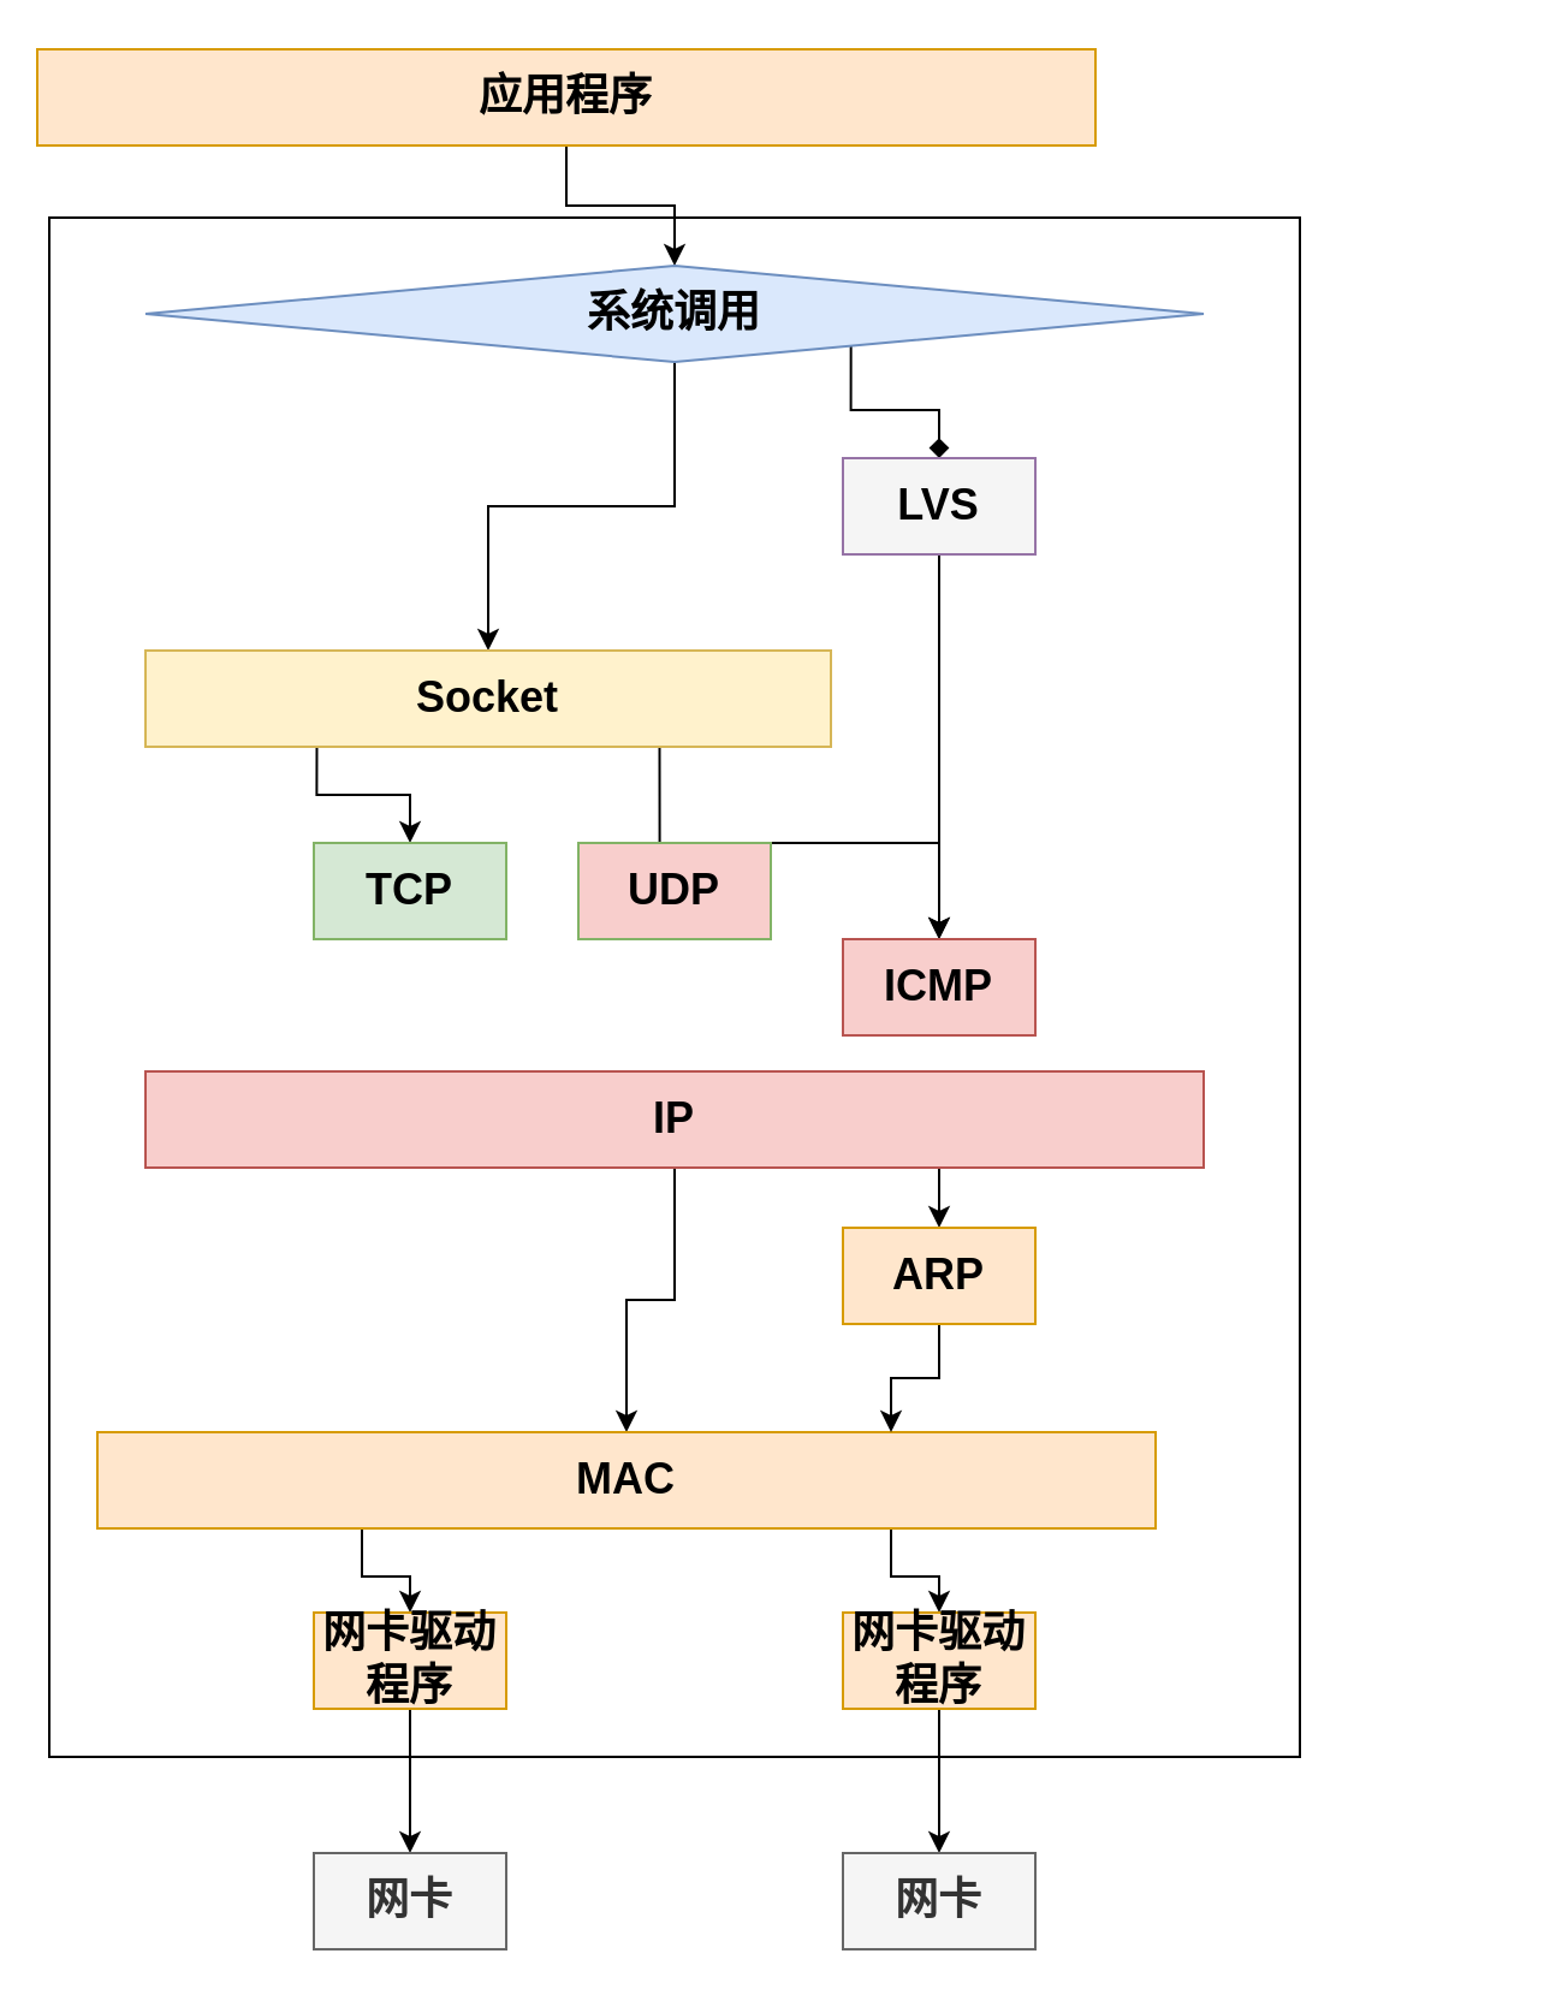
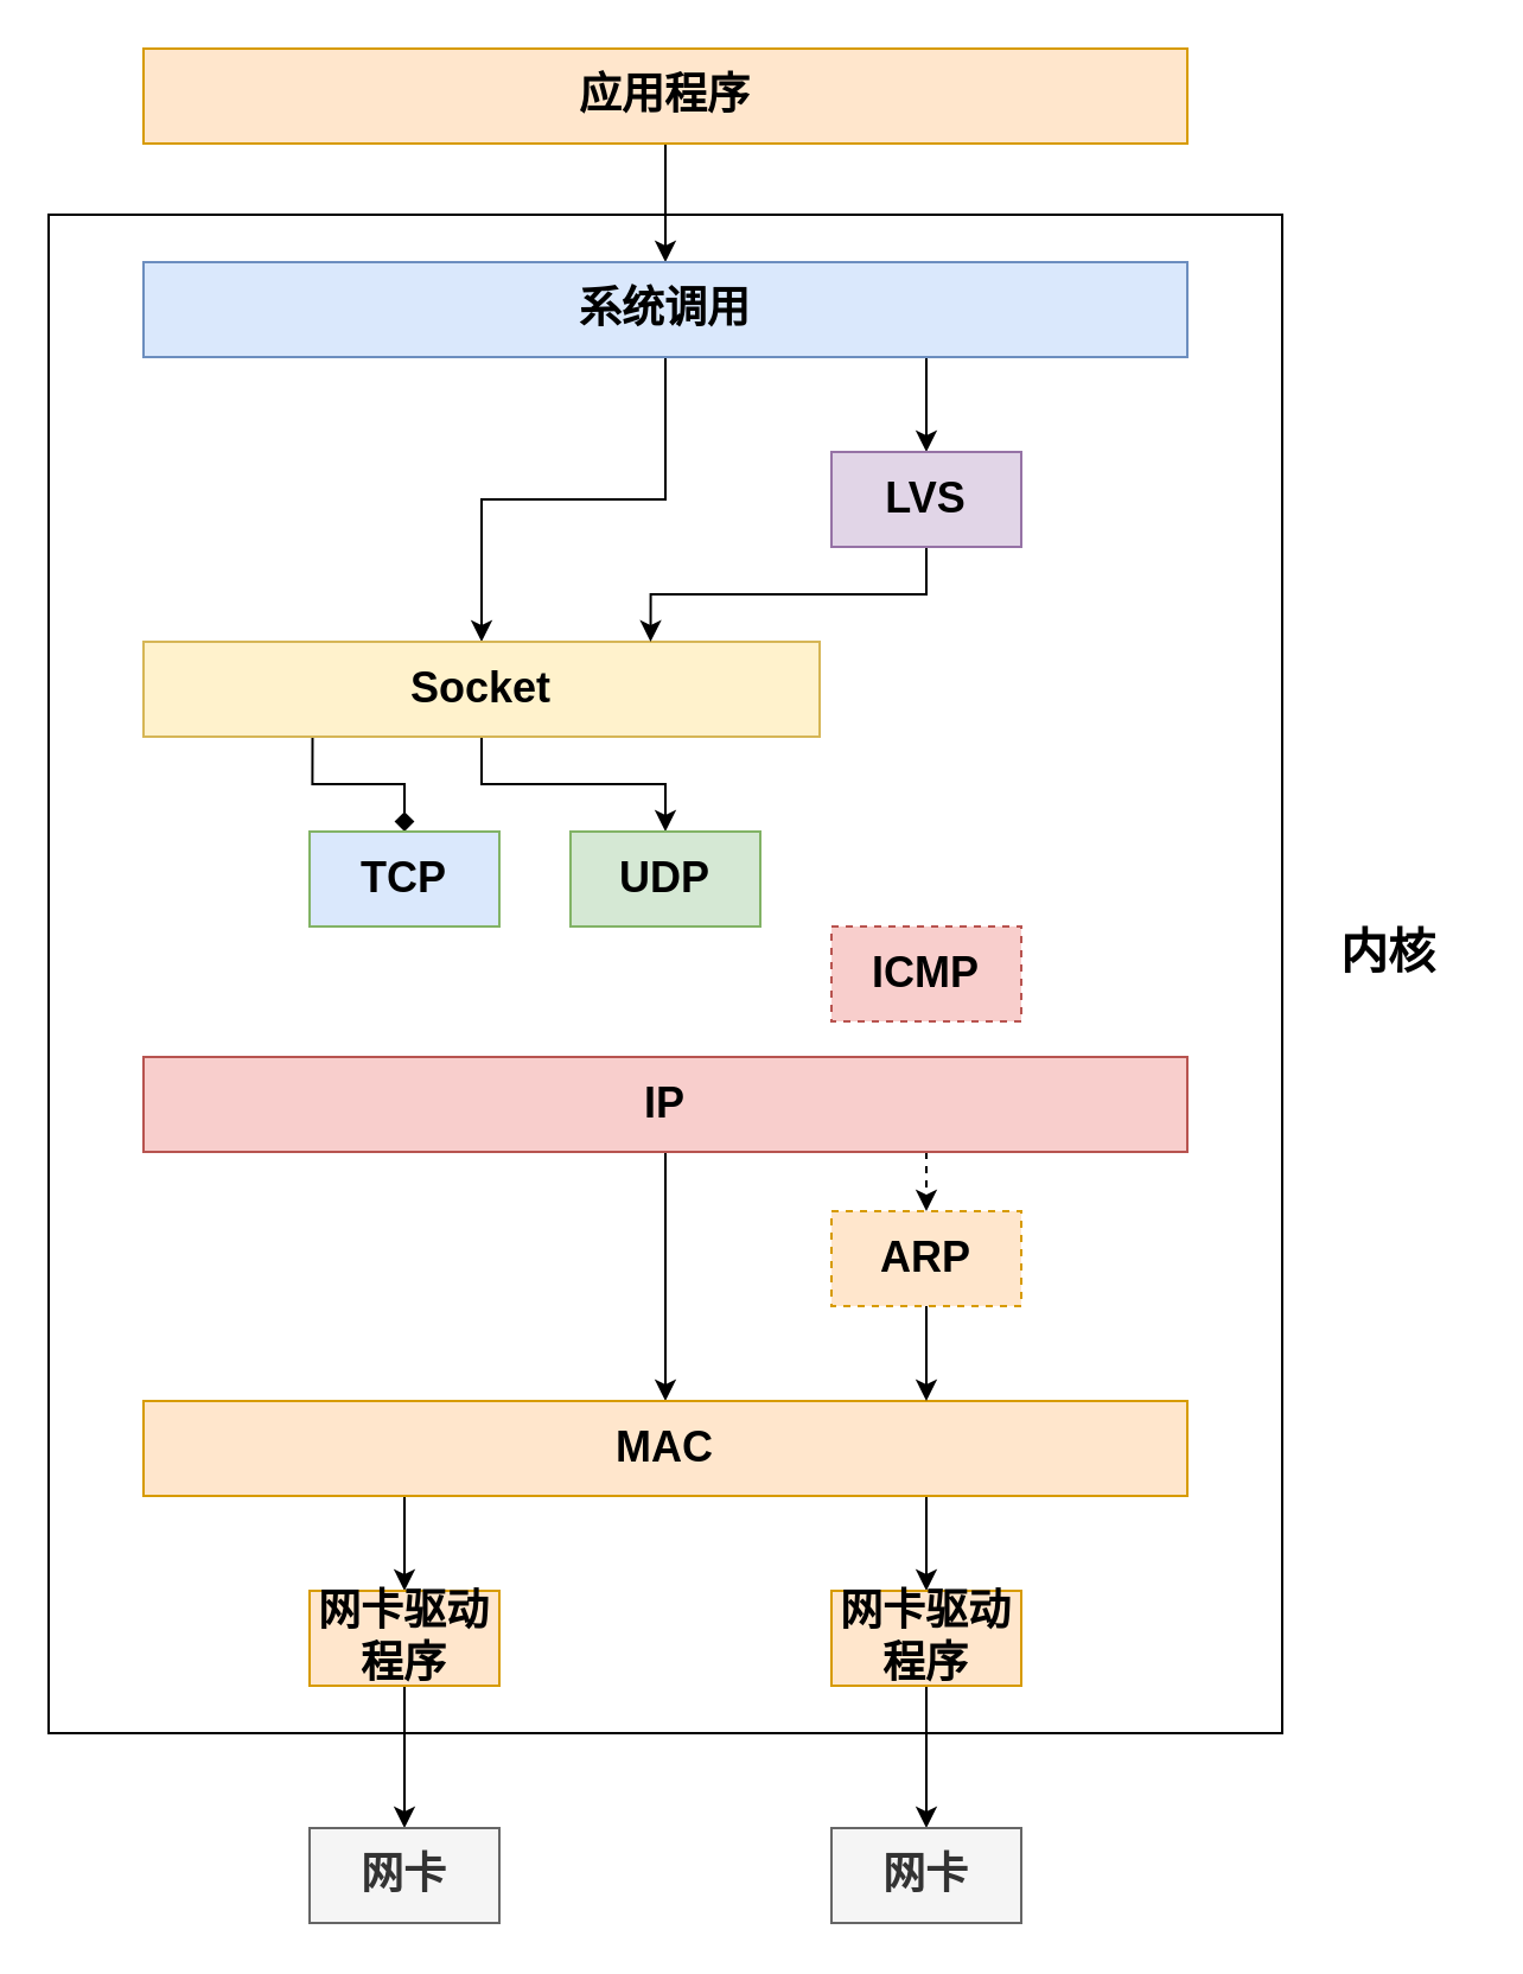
  <mxCell id="0" />
  <mxCell id="1" parent="0" />
  <mxCell id="2" value="" style="rounded=0;whiteSpace=wrap;html=1;" parent="1" vertex="1"><mxGeometry x="20" y="90" width="520" height="640" as="geometry" /></mxCell>
  <mxCell id="3" style="edgeStyle=orthogonalEdgeStyle;rounded=0;orthogonalLoop=1;jettySize=auto;html=1;exitX=0.5;exitY=1;exitDx=0;exitDy=0;entryX=0.5;entryY=0;entryDx=0;entryDy=0;" parent="1" source="4" target="7" edge="1"><mxGeometry relative="1" as="geometry" /></mxCell>
- <mxCell id="4" value="&lt;b&gt;&lt;font style=&quot;font-size: 18px&quot;&gt;应用程序&lt;/font&gt;&lt;/b&gt;" style="rounded=0;whiteSpace=wrap;html=1;fillColor=#ffe6cc;strokeColor=#d79b00;" parent="1" vertex="1"><mxGeometry x="15" y="20" width="440" height="40" as="geometry" /></mxCell>
- <mxCell id="5" style="edgeStyle=orthogonalEdgeStyle;rounded=0;orthogonalLoop=1;jettySize=auto;html=1;exitX=0.75;exitY=1;exitDx=0;exitDy=0;endArrow=diamond;" parent="1" source="7" target="13" edge="1"><mxGeometry relative="1" as="geometry" /></mxCell>
+ <mxCell id="4" value="&lt;b&gt;&lt;font style=&quot;font-size: 18px&quot;&gt;应用程序&lt;/font&gt;&lt;/b&gt;" style="rounded=0;whiteSpace=wrap;html=1;fillColor=#ffe6cc;strokeColor=#d79b00;" parent="1" vertex="1"><mxGeometry x="60" y="20" width="440" height="40" as="geometry" /></mxCell>
+ <mxCell id="5" style="edgeStyle=orthogonalEdgeStyle;rounded=0;orthogonalLoop=1;jettySize=auto;html=1;exitX=0.75;exitY=1;exitDx=0;exitDy=0;" parent="1" source="7" target="13" edge="1"><mxGeometry relative="1" as="geometry" /></mxCell>
  <mxCell id="6" style="edgeStyle=orthogonalEdgeStyle;rounded=0;orthogonalLoop=1;jettySize=auto;html=1;exitX=0.5;exitY=1;exitDx=0;exitDy=0;" edge="1" parent="1" source="7" target="11"><mxGeometry relative="1" as="geometry" /></mxCell>
- <mxCell id="7" value="&lt;b&gt;&lt;font style=&quot;font-size: 18px&quot;&gt;系统调用&lt;/font&gt;&lt;/b&gt;" style="rhombus;whiteSpace=wrap;html=1;fillColor=#dae8fc;strokeColor=#6c8ebf;" parent="1" vertex="1"><mxGeometry x="60" y="110" width="440" height="40" as="geometry" /></mxCell>
- <mxCell id="8" style="edgeStyle=orthogonalEdgeStyle;rounded=0;orthogonalLoop=1;jettySize=auto;html=1;exitX=0.25;exitY=1;exitDx=0;exitDy=0;entryX=0.5;entryY=0;entryDx=0;entryDy=0;" parent="1" source="11" target="14" edge="1"><mxGeometry relative="1" as="geometry" /></mxCell>
- <mxCell id="10" style="edgeStyle=orthogonalEdgeStyle;rounded=0;orthogonalLoop=1;jettySize=auto;html=1;exitX=0.75;exitY=1;exitDx=0;exitDy=0;entryX=0.5;entryY=0;entryDx=0;entryDy=0;" parent="1" source="11" target="19" edge="1"><mxGeometry relative="1" as="geometry" /></mxCell>
+ <mxCell id="7" value="&lt;b&gt;&lt;font style=&quot;font-size: 18px&quot;&gt;系统调用&lt;/font&gt;&lt;/b&gt;" style="rounded=0;whiteSpace=wrap;html=1;fillColor=#dae8fc;strokeColor=#6c8ebf;" parent="1" vertex="1"><mxGeometry x="60" y="110" width="440" height="40" as="geometry" /></mxCell>
+ <mxCell id="8" style="edgeStyle=orthogonalEdgeStyle;rounded=0;orthogonalLoop=1;jettySize=auto;html=1;exitX=0.25;exitY=1;exitDx=0;exitDy=0;entryX=0.5;entryY=0;entryDx=0;entryDy=0;endArrow=diamond;" parent="1" source="11" target="14" edge="1"><mxGeometry relative="1" as="geometry" /></mxCell>
+ <mxCell id="9" style="edgeStyle=orthogonalEdgeStyle;rounded=0;orthogonalLoop=1;jettySize=auto;html=1;exitX=0.5;exitY=1;exitDx=0;exitDy=0;entryX=0.5;entryY=0;entryDx=0;entryDy=0;" parent="1" source="11" target="15" edge="1"><mxGeometry relative="1" as="geometry" /></mxCell>
  <mxCell id="11" value="&lt;span style=&quot;font-size: 18px&quot;&gt;&lt;b&gt;Socket&lt;/b&gt;&lt;/span&gt;" style="rounded=0;whiteSpace=wrap;html=1;fillColor=#fff2cc;strokeColor=#d6b656;" parent="1" vertex="1"><mxGeometry x="60" y="270" width="285" height="40" as="geometry" /></mxCell>
- <mxCell id="12" style="edgeStyle=orthogonalEdgeStyle;rounded=0;orthogonalLoop=1;jettySize=auto;html=1;exitX=0.5;exitY=1;exitDx=0;exitDy=0;" edge="1" parent="1" source="13" target="19"><mxGeometry relative="1" as="geometry" /></mxCell>
- <mxCell id="13" value="&lt;b&gt;&lt;font style=&quot;font-size: 18px&quot;&gt;LVS&lt;/font&gt;&lt;/b&gt;" style="rounded=0;whiteSpace=wrap;html=1;fillColor=#f5f5f5;strokeColor=#9673a6;" parent="1" vertex="1"><mxGeometry x="350" y="190" width="80" height="40" as="geometry" /></mxCell>
- <mxCell id="14" value="&lt;b&gt;&lt;font style=&quot;font-size: 18px&quot;&gt;TCP&lt;/font&gt;&lt;/b&gt;" style="rounded=0;whiteSpace=wrap;html=1;fillColor=#d5e8d4;strokeColor=#82b366;" parent="1" vertex="1"><mxGeometry x="130" y="350" width="80" height="40" as="geometry" /></mxCell>
- <mxCell id="15" value="&lt;b&gt;&lt;font style=&quot;font-size: 18px&quot;&gt;UDP&lt;/font&gt;&lt;/b&gt;" style="rounded=0;whiteSpace=wrap;html=1;fillColor=#f8cecc;strokeColor=#82b366;" parent="1" vertex="1"><mxGeometry x="240" y="350" width="80" height="40" as="geometry" /></mxCell>
- <mxCell id="16" style="edgeStyle=orthogonalEdgeStyle;rounded=0;orthogonalLoop=1;jettySize=auto;html=1;exitX=0.75;exitY=1;exitDx=0;exitDy=0;entryX=0.5;entryY=0;entryDx=0;entryDy=0;" parent="1" source="18" target="24" edge="1"><mxGeometry relative="1" as="geometry" /></mxCell>
+ <mxCell id="12" style="edgeStyle=orthogonalEdgeStyle;rounded=0;orthogonalLoop=1;jettySize=auto;html=1;exitX=0.5;exitY=1;exitDx=0;exitDy=0;entryX=0.75;entryY=0;entryDx=0;entryDy=0;" edge="1" parent="1" source="13" target="11"><mxGeometry relative="1" as="geometry" /></mxCell>
+ <mxCell id="13" value="&lt;b&gt;&lt;font style=&quot;font-size: 18px&quot;&gt;LVS&lt;/font&gt;&lt;/b&gt;" style="rounded=0;whiteSpace=wrap;html=1;fillColor=#e1d5e7;strokeColor=#9673a6;" parent="1" vertex="1"><mxGeometry x="350" y="190" width="80" height="40" as="geometry" /></mxCell>
+ <mxCell id="14" value="&lt;b&gt;&lt;font style=&quot;font-size: 18px&quot;&gt;TCP&lt;/font&gt;&lt;/b&gt;" style="rounded=0;whiteSpace=wrap;html=1;fillColor=#dae8fc;strokeColor=#82b366;" parent="1" vertex="1"><mxGeometry x="130" y="350" width="80" height="40" as="geometry" /></mxCell>
+ <mxCell id="15" value="&lt;b&gt;&lt;font style=&quot;font-size: 18px&quot;&gt;UDP&lt;/font&gt;&lt;/b&gt;" style="rounded=0;whiteSpace=wrap;html=1;fillColor=#d5e8d4;strokeColor=#82b366;" parent="1" vertex="1"><mxGeometry x="240" y="350" width="80" height="40" as="geometry" /></mxCell>
+ <mxCell id="16" style="edgeStyle=orthogonalEdgeStyle;rounded=0;orthogonalLoop=1;jettySize=auto;html=1;exitX=0.75;exitY=1;exitDx=0;exitDy=0;entryX=0.5;entryY=0;entryDx=0;entryDy=0;dashed=1;" parent="1" source="18" target="24" edge="1"><mxGeometry relative="1" as="geometry" /></mxCell>
  <mxCell id="17" style="edgeStyle=orthogonalEdgeStyle;rounded=0;orthogonalLoop=1;jettySize=auto;html=1;exitX=0.5;exitY=1;exitDx=0;exitDy=0;entryX=0.5;entryY=0;entryDx=0;entryDy=0;" parent="1" source="18" target="22" edge="1"><mxGeometry relative="1" as="geometry" /></mxCell>
  <mxCell id="18" value="&lt;span style=&quot;font-size: 18px&quot;&gt;&lt;b&gt;IP&lt;/b&gt;&lt;/span&gt;" style="rounded=0;whiteSpace=wrap;html=1;fillColor=#f8cecc;strokeColor=#b85450;" parent="1" vertex="1"><mxGeometry x="60" y="445" width="440" height="40" as="geometry" /></mxCell>
- <mxCell id="19" value="&lt;b&gt;&lt;font style=&quot;font-size: 18px&quot;&gt;ICMP&lt;/font&gt;&lt;/b&gt;" style="rounded=0;whiteSpace=wrap;html=1;fillColor=#f8cecc;strokeColor=#b85450;" parent="1" vertex="1"><mxGeometry x="350" y="390" width="80" height="40" as="geometry" /></mxCell>
+ <mxCell id="19" value="&lt;b&gt;&lt;font style=&quot;font-size: 18px&quot;&gt;ICMP&lt;/font&gt;&lt;/b&gt;" style="rounded=0;whiteSpace=wrap;html=1;fillColor=#f8cecc;strokeColor=#b85450;dashed=1;" parent="1" vertex="1"><mxGeometry x="350" y="390" width="80" height="40" as="geometry" /></mxCell>
  <mxCell id="20" style="edgeStyle=orthogonalEdgeStyle;rounded=0;orthogonalLoop=1;jettySize=auto;html=1;exitX=0.25;exitY=1;exitDx=0;exitDy=0;entryX=0.5;entryY=0;entryDx=0;entryDy=0;" parent="1" source="22" target="26" edge="1"><mxGeometry relative="1" as="geometry" /></mxCell>
  <mxCell id="21" style="edgeStyle=orthogonalEdgeStyle;rounded=0;orthogonalLoop=1;jettySize=auto;html=1;exitX=0.75;exitY=1;exitDx=0;exitDy=0;" parent="1" source="22" target="28" edge="1"><mxGeometry relative="1" as="geometry" /></mxCell>
- <mxCell id="22" value="&lt;span style=&quot;font-size: 18px&quot;&gt;&lt;b&gt;MAC&lt;/b&gt;&lt;/span&gt;" style="rounded=0;whiteSpace=wrap;html=1;fillColor=#ffe6cc;strokeColor=#d79b00;" parent="1" vertex="1"><mxGeometry x="40" y="595" width="440" height="40" as="geometry" /></mxCell>
+ <mxCell id="22" value="&lt;span style=&quot;font-size: 18px&quot;&gt;&lt;b&gt;MAC&lt;/b&gt;&lt;/span&gt;" style="rounded=0;whiteSpace=wrap;html=1;fillColor=#ffe6cc;strokeColor=#d79b00;" parent="1" vertex="1"><mxGeometry x="60" y="590" width="440" height="40" as="geometry" /></mxCell>
  <mxCell id="23" style="edgeStyle=orthogonalEdgeStyle;rounded=0;orthogonalLoop=1;jettySize=auto;html=1;exitX=0.5;exitY=1;exitDx=0;exitDy=0;entryX=0.75;entryY=0;entryDx=0;entryDy=0;" parent="1" source="24" target="22" edge="1"><mxGeometry relative="1" as="geometry" /></mxCell>
- <mxCell id="24" value="&lt;b&gt;&lt;font style=&quot;font-size: 18px&quot;&gt;ARP&lt;/font&gt;&lt;/b&gt;" style="rounded=0;whiteSpace=wrap;html=1;fillColor=#ffe6cc;strokeColor=#d79b00;" parent="1" vertex="1"><mxGeometry x="350" y="510" width="80" height="40" as="geometry" /></mxCell>
+ <mxCell id="24" value="&lt;b&gt;&lt;font style=&quot;font-size: 18px&quot;&gt;ARP&lt;/font&gt;&lt;/b&gt;" style="rounded=0;whiteSpace=wrap;html=1;fillColor=#ffe6cc;strokeColor=#d79b00;dashed=1;" parent="1" vertex="1"><mxGeometry x="350" y="510" width="80" height="40" as="geometry" /></mxCell>
  <mxCell id="25" style="edgeStyle=orthogonalEdgeStyle;rounded=0;orthogonalLoop=1;jettySize=auto;html=1;exitX=0.5;exitY=1;exitDx=0;exitDy=0;entryX=0.5;entryY=0;entryDx=0;entryDy=0;" parent="1" source="26" target="30" edge="1"><mxGeometry relative="1" as="geometry" /></mxCell>
  <mxCell id="26" value="&lt;span style=&quot;font-size: 18px&quot;&gt;&lt;b&gt;网卡驱动程序&lt;/b&gt;&lt;/span&gt;" style="rounded=0;whiteSpace=wrap;html=1;fillColor=#ffe6cc;strokeColor=#d79b00;" parent="1" vertex="1"><mxGeometry x="130" y="670" width="80" height="40" as="geometry" /></mxCell>
  <mxCell id="27" style="edgeStyle=orthogonalEdgeStyle;rounded=0;orthogonalLoop=1;jettySize=auto;html=1;exitX=0.5;exitY=1;exitDx=0;exitDy=0;" parent="1" source="28" target="31" edge="1"><mxGeometry relative="1" as="geometry" /></mxCell>
  <mxCell id="28" value="&lt;span style=&quot;font-size: 18px&quot;&gt;&lt;b&gt;网卡驱动程序&lt;/b&gt;&lt;/span&gt;" style="rounded=0;whiteSpace=wrap;html=1;fillColor=#ffe6cc;strokeColor=#d79b00;" parent="1" vertex="1"><mxGeometry x="350" y="670" width="80" height="40" as="geometry" /></mxCell>
+ <mxCell id="29" value="&lt;b&gt;&lt;font style=&quot;font-size: 20px&quot;&gt;内核&lt;/font&gt;&lt;/b&gt;" style="text;html=1;strokeColor=none;fillColor=none;align=center;verticalAlign=middle;whiteSpace=wrap;rounded=0;" parent="1" vertex="1"><mxGeometry x="550" y="390" width="70" height="20" as="geometry" /></mxCell>
  <mxCell id="30" value="&lt;span style=&quot;font-size: 18px&quot;&gt;&lt;b&gt;网卡&lt;/b&gt;&lt;/span&gt;" style="rounded=0;whiteSpace=wrap;html=1;fillColor=#f5f5f5;strokeColor=#666666;fontColor=#333333;" parent="1" vertex="1"><mxGeometry x="130" y="770" width="80" height="40" as="geometry" /></mxCell>
  <mxCell id="31" value="&lt;span style=&quot;font-size: 18px&quot;&gt;&lt;b&gt;网卡&lt;/b&gt;&lt;/span&gt;" style="rounded=0;whiteSpace=wrap;html=1;fillColor=#f5f5f5;strokeColor=#666666;fontColor=#333333;" parent="1" vertex="1"><mxGeometry x="350" y="770" width="80" height="40" as="geometry" /></mxCell>
